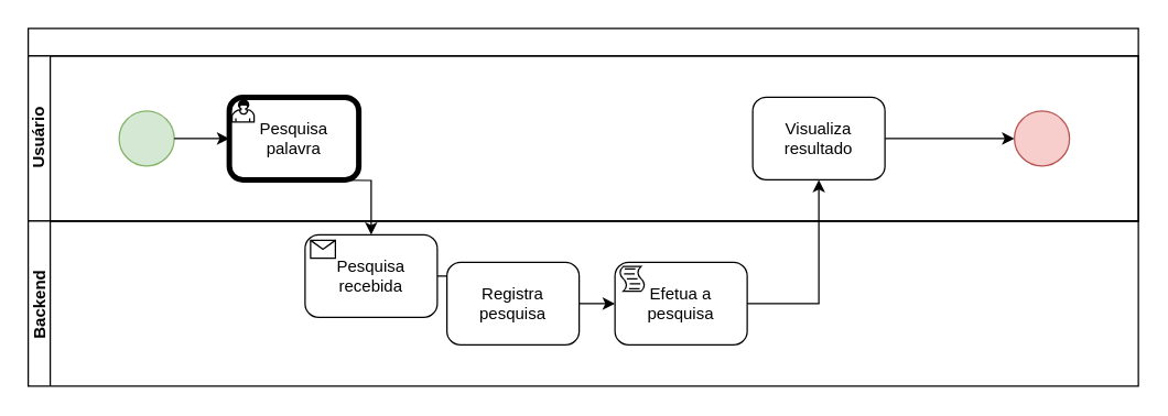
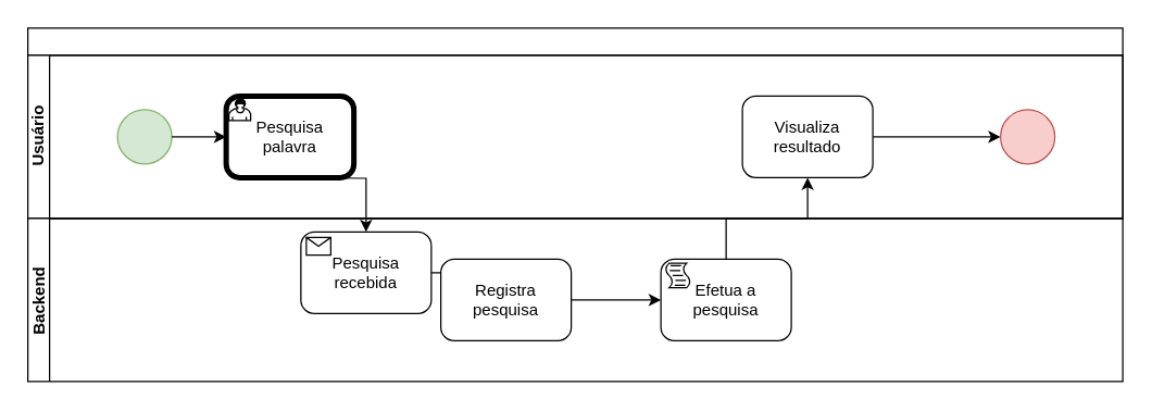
  <mxCell id="0" />
  <mxCell id="1" parent="0" />
  <mxCell id="2" value="" style="swimlane;html=1;childLayout=stackLayout;resizeParent=1;resizeParentMax=0;horizontal=1;startSize=20;horizontalStack=0;" vertex="1" parent="1"><mxGeometry x="20" y="20" width="806" height="140" as="geometry"><mxRectangle x="14" y="20" width="50" height="40" as="alternateBounds" /></mxGeometry></mxCell>
  <mxCell id="3" value="Usuário&lt;br&gt;" style="swimlane;html=1;startSize=16;horizontal=0;" vertex="1" parent="2"><mxGeometry y="20" width="806" height="120" as="geometry" /></mxCell>
  <mxCell id="4" value="" style="ellipse;whiteSpace=wrap;html=1;aspect=fixed;fillColor=#d5e8d4;strokeColor=#82b366;" vertex="1" parent="3"><mxGeometry x="66" y="40" width="40" height="40" as="geometry" /></mxCell>
  <mxCell id="5" style="edgeStyle=orthogonalEdgeStyle;rounded=0;orthogonalLoop=1;jettySize=auto;html=1;entryX=0;entryY=0.5;entryDx=0;entryDy=0;" edge="1" parent="3" source="6" target="8"><mxGeometry relative="1" as="geometry" /></mxCell>
  <mxCell id="6" value="Visualiza resultado" style="points=[[0.25,0,0],[0.5,0,0],[0.75,0,0],[1,0.25,0],[1,0.5,0],[1,0.75,0],[0.75,1,0],[0.5,1,0],[0.25,1,0],[0,0.75,0],[0,0.5,0],[0,0.25,0]];shape=mxgraph.bpmn.task;whiteSpace=wrap;rectStyle=rounded;size=10;taskMarker=abstract;" vertex="1" parent="3"><mxGeometry x="526" y="30" width="96" height="60" as="geometry" /></mxCell>
  <mxCell id="7" value="Pesquisa palavra" style="points=[[0.25,0,0],[0.5,0,0],[0.75,0,0],[1,0.25,0],[1,0.5,0],[1,0.75,0],[0.75,1,0],[0.5,1,0],[0.25,1,0],[0,0.75,0],[0,0.5,0],[0,0.25,0]];shape=mxgraph.bpmn.task;whiteSpace=wrap;rectStyle=rounded;size=10;bpmnShapeType=call;taskMarker=user;strokeColor=default;fillColor=default;" vertex="1" parent="3"><mxGeometry x="146" y="30" width="94" height="60" as="geometry" /></mxCell>
  <mxCell id="8" value="" style="ellipse;whiteSpace=wrap;html=1;aspect=fixed;fillColor=#f8cecc;strokeColor=#b85450;" vertex="1" parent="3"><mxGeometry x="716" y="40" width="40" height="40" as="geometry" /></mxCell>
  <mxCell id="9" style="edgeStyle=orthogonalEdgeStyle;rounded=0;orthogonalLoop=1;jettySize=auto;html=1;exitX=1;exitY=0.5;exitDx=0;exitDy=0;" edge="1" parent="1" source="4"><mxGeometry relative="1" as="geometry"><mxPoint x="166" y="100" as="targetPoint" /></mxGeometry></mxCell>
  <mxCell id="10" value="Backend" style="swimlane;horizontal=0;startSize=16;" vertex="1" parent="1"><mxGeometry x="20" y="160" width="806" height="120" as="geometry" /></mxCell>
  <mxCell id="11" style="edgeStyle=orthogonalEdgeStyle;rounded=0;orthogonalLoop=1;jettySize=auto;html=1;entryX=0;entryY=0.5;entryDx=0;entryDy=0;entryPerimeter=0;" edge="1" parent="10" source="12" target="14"><mxGeometry relative="1" as="geometry" /></mxCell>
  <mxCell id="12" value="Pesquisa recebida" style="points=[[0.25,0,0],[0.5,0,0],[0.75,0,0],[1,0.25,0],[1,0.5,0],[1,0.75,0],[0.75,1,0],[0.5,1,0],[0.25,1,0],[0,0.75,0],[0,0.5,0],[0,0.25,0]];shape=mxgraph.bpmn.task;whiteSpace=wrap;rectStyle=rounded;size=10;taskMarker=receive;" vertex="1" parent="10"><mxGeometry x="201" y="10" width="96" height="60" as="geometry" /></mxCell>
  <mxCell id="13" style="edgeStyle=orthogonalEdgeStyle;rounded=0;orthogonalLoop=1;jettySize=auto;html=1;entryX=0;entryY=0.5;entryDx=0;entryDy=0;entryPerimeter=0;" edge="1" parent="10" source="14" target="15"><mxGeometry relative="1" as="geometry" /></mxCell>
  <mxCell id="14" value="Registra pesquisa" style="points=[[0.25,0,0],[0.5,0,0],[0.75,0,0],[1,0.25,0],[1,0.5,0],[1,0.75,0],[0.75,1,0],[0.5,1,0],[0.25,1,0],[0,0.75,0],[0,0.5,0],[0,0.25,0]];shape=mxgraph.bpmn.task;whiteSpace=wrap;rectStyle=rounded;size=10;taskMarker=abstract;" vertex="1" parent="10"><mxGeometry x="304" y="30" width="96" height="60" as="geometry" /></mxCell>
- <mxCell id="15" value="Efetua a pesquisa" style="points=[[0.25,0,0],[0.5,0,0],[0.75,0,0],[1,0.25,0],[1,0.5,0],[1,0.75,0],[0.75,1,0],[0.5,1,0],[0.25,1,0],[0,0.75,0],[0,0.5,0],[0,0.25,0]];shape=mxgraph.bpmn.task;whiteSpace=wrap;rectStyle=rounded;size=10;taskMarker=script;" vertex="1" parent="10"><mxGeometry x="426" y="30" width="96" height="60" as="geometry" /></mxCell>
+ <mxCell id="15" value="Efetua a pesquisa" style="points=[[0.25,0,0],[0.5,0,0],[0.75,0,0],[1,0.25,0],[1,0.5,0],[1,0.75,0],[0.75,1,0],[0.5,1,0],[0.25,1,0],[0,0.75,0],[0,0.5,0],[0,0.25,0]];shape=mxgraph.bpmn.task;whiteSpace=wrap;rectStyle=rounded;size=10;taskMarker=script;" vertex="1" parent="10"><mxGeometry x="466" y="30" width="96" height="60" as="geometry" /></mxCell>
  <mxCell id="16" style="edgeStyle=orthogonalEdgeStyle;rounded=0;orthogonalLoop=1;jettySize=auto;html=1;entryX=0.5;entryY=0;entryDx=0;entryDy=0;entryPerimeter=0;exitX=0.5;exitY=1;exitDx=0;exitDy=0;exitPerimeter=0;" edge="1" parent="1" target="12"><mxGeometry relative="1" as="geometry"><mxPoint x="214" y="130" as="sourcePoint" /></mxGeometry></mxCell>
  <mxCell id="17" style="edgeStyle=orthogonalEdgeStyle;rounded=0;orthogonalLoop=1;jettySize=auto;html=1;entryX=0.5;entryY=1;entryDx=0;entryDy=0;entryPerimeter=0;" edge="1" parent="1" source="15" target="6"><mxGeometry relative="1" as="geometry" /></mxCell>
